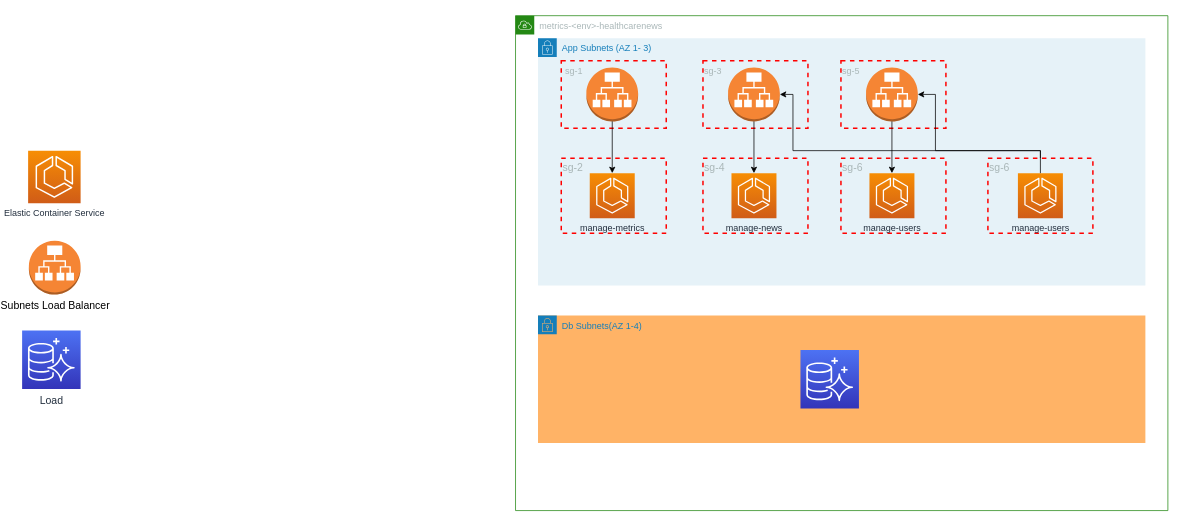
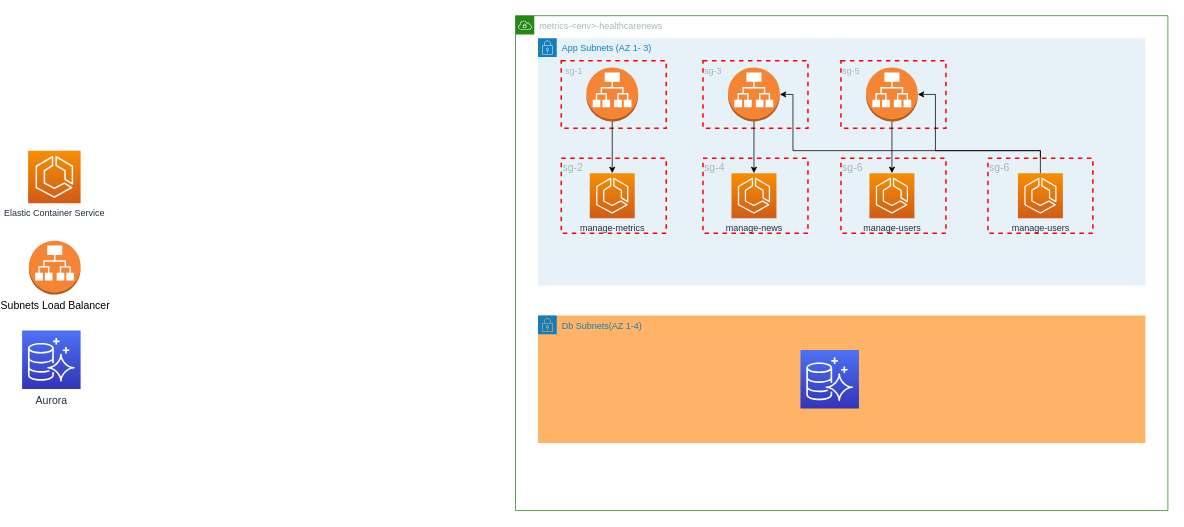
  <mxCell id="0" />
  <mxCell id="1" parent="0" />
  <mxCell id="2" value="metrics-&amp;lt;env&amp;gt;-healthcarenews" style="points=[[0,0],[0.25,0],[0.5,0],[0.75,0],[1,0],[1,0.25],[1,0.5],[1,0.75],[1,1],[0.75,1],[0.5,1],[0.25,1],[0,1],[0,0.75],[0,0.5],[0,0.25]];outlineConnect=0;gradientColor=none;html=1;whiteSpace=wrap;fontSize=12;fontStyle=0;container=1;pointerEvents=0;collapsible=0;recursiveResize=0;shape=mxgraph.aws4.group;grIcon=mxgraph.aws4.group_vpc;strokeColor=#248814;fillColor=none;verticalAlign=top;align=left;spacingLeft=30;fontColor=#AAB7B8;dashed=0;" parent="1" vertex="1"><mxGeometry x="678" y="20" width="870" height="660" as="geometry" /></mxCell>
  <mxCell id="3" value="App Subnets (AZ 1- 3)" style="points=[[0,0],[0.25,0],[0.5,0],[0.75,0],[1,0],[1,0.25],[1,0.5],[1,0.75],[1,1],[0.75,1],[0.5,1],[0.25,1],[0,1],[0,0.75],[0,0.5],[0,0.25]];outlineConnect=0;gradientColor=none;html=1;whiteSpace=wrap;fontSize=12;fontStyle=0;container=1;pointerEvents=0;collapsible=0;recursiveResize=0;shape=mxgraph.aws4.group;grIcon=mxgraph.aws4.group_security_group;grStroke=0;strokeColor=#147EBA;fillColor=#E6F2F8;verticalAlign=top;align=left;spacingLeft=30;fontColor=#147EBA;dashed=0;" parent="2" vertex="1"><mxGeometry x="30" y="30" width="810" height="330" as="geometry" /></mxCell>
  <mxCell id="4" value="&lt;font color=&quot;#aab7b8&quot;&gt;sg-2&lt;/font&gt;" style="fontStyle=0;verticalAlign=top;align=left;spacingTop=-2;fillColor=none;rounded=0;whiteSpace=wrap;html=1;strokeColor=#FF0000;strokeWidth=2;dashed=1;container=1;collapsible=0;expand=0;recursiveResize=0;fontSize=14;" vertex="1" parent="3"><mxGeometry x="31" y="160" width="140" height="100" as="geometry" /></mxCell>
  <mxCell id="5" value="manage-metrics&lt;br&gt;" style="sketch=0;points=[[0,0,0],[0.25,0,0],[0.5,0,0],[0.75,0,0],[1,0,0],[0,1,0],[0.25,1,0],[0.5,1,0],[0.75,1,0],[1,1,0],[0,0.25,0],[0,0.5,0],[0,0.75,0],[1,0.25,0],[1,0.5,0],[1,0.75,0]];outlineConnect=0;fontColor=#232F3E;gradientColor=#F78E04;gradientDirection=north;fillColor=#D05C17;strokeColor=#ffffff;dashed=0;verticalLabelPosition=bottom;verticalAlign=top;align=center;html=1;fontSize=12;fontStyle=0;aspect=fixed;shape=mxgraph.aws4.resourceIcon;resIcon=mxgraph.aws4.ecs;" parent="4" vertex="1"><mxGeometry x="38" y="20" width="60" height="60" as="geometry" /></mxCell>
  <mxCell id="6" value="&lt;font style=&quot;font-size: 12px;&quot; color=&quot;#aab7b8&quot;&gt;&amp;nbsp;sg-1&lt;/font&gt;" style="fontStyle=0;verticalAlign=top;align=left;spacingTop=-2;fillColor=none;rounded=0;whiteSpace=wrap;html=1;strokeColor=#FF0000;strokeWidth=2;dashed=1;container=1;collapsible=0;expand=0;recursiveResize=0;fontSize=14;" vertex="1" parent="3"><mxGeometry x="31" y="30" width="140" height="90" as="geometry" /></mxCell>
  <mxCell id="7" value="" style="outlineConnect=0;dashed=0;verticalLabelPosition=bottom;verticalAlign=top;align=center;html=1;shape=mxgraph.aws3.application_load_balancer;fillColor=#F58534;gradientColor=none;" parent="6" vertex="1"><mxGeometry x="33.5" y="9" width="69" height="72" as="geometry" /></mxCell>
  <mxCell id="8" style="edgeStyle=orthogonalEdgeStyle;rounded=0;orthogonalLoop=1;jettySize=auto;html=1;entryX=0.5;entryY=0;entryDx=0;entryDy=0;entryPerimeter=0;" parent="3" source="7" target="5" edge="1"><mxGeometry relative="1" as="geometry" /></mxCell>
  <mxCell id="9" value="&lt;font style=&quot;font-size: 12px;&quot; color=&quot;#aab7b8&quot;&gt;sg-3&lt;/font&gt;" style="fontStyle=0;verticalAlign=top;align=left;spacingTop=-2;fillColor=none;rounded=0;whiteSpace=wrap;html=1;strokeColor=#FF0000;strokeWidth=2;dashed=1;container=1;collapsible=0;expand=0;recursiveResize=0;fontSize=14;" vertex="1" parent="3"><mxGeometry x="220" y="30" width="140" height="90" as="geometry" /></mxCell>
  <mxCell id="10" value="" style="outlineConnect=0;dashed=0;verticalLabelPosition=bottom;verticalAlign=top;align=center;html=1;shape=mxgraph.aws3.application_load_balancer;fillColor=#F58534;gradientColor=none;" vertex="1" parent="9"><mxGeometry x="33.5" y="9" width="69" height="72" as="geometry" /></mxCell>
  <mxCell id="11" value="&lt;font style=&quot;font-size: 12px;&quot; color=&quot;#aab7b8&quot;&gt;sg-5&lt;br&gt;&lt;br&gt;&lt;/font&gt;" style="fontStyle=0;verticalAlign=top;align=left;spacingTop=-2;fillColor=none;rounded=0;whiteSpace=wrap;html=1;strokeColor=#FF0000;strokeWidth=2;dashed=1;container=1;collapsible=0;expand=0;recursiveResize=0;fontSize=14;" vertex="1" parent="3"><mxGeometry x="404" y="30" width="140" height="90" as="geometry" /></mxCell>
  <mxCell id="12" value="" style="outlineConnect=0;dashed=0;verticalLabelPosition=bottom;verticalAlign=top;align=center;html=1;shape=mxgraph.aws3.application_load_balancer;fillColor=#F58534;gradientColor=none;" vertex="1" parent="11"><mxGeometry x="33.5" y="9" width="69" height="72" as="geometry" /></mxCell>
  <mxCell id="13" value="&lt;font color=&quot;#aab7b8&quot;&gt;sg-4&lt;br&gt;&lt;br&gt;&lt;/font&gt;" style="fontStyle=0;verticalAlign=top;align=left;spacingTop=-2;fillColor=none;rounded=0;whiteSpace=wrap;html=1;strokeColor=#FF0000;strokeWidth=2;dashed=1;container=1;collapsible=0;expand=0;recursiveResize=0;fontSize=14;" vertex="1" parent="3"><mxGeometry x="220" y="160" width="140" height="100" as="geometry" /></mxCell>
  <mxCell id="14" value="manage-news" style="sketch=0;points=[[0,0,0],[0.25,0,0],[0.5,0,0],[0.75,0,0],[1,0,0],[0,1,0],[0.25,1,0],[0.5,1,0],[0.75,1,0],[1,1,0],[0,0.25,0],[0,0.5,0],[0,0.75,0],[1,0.25,0],[1,0.5,0],[1,0.75,0]];outlineConnect=0;fontColor=#232F3E;gradientColor=#F78E04;gradientDirection=north;fillColor=#D05C17;strokeColor=#ffffff;dashed=0;verticalLabelPosition=bottom;verticalAlign=top;align=center;html=1;fontSize=12;fontStyle=0;aspect=fixed;shape=mxgraph.aws4.resourceIcon;resIcon=mxgraph.aws4.ecs;" vertex="1" parent="13"><mxGeometry x="38" y="20" width="60" height="60" as="geometry" /></mxCell>
  <mxCell id="15" value="&lt;font color=&quot;#aab7b8&quot;&gt;sg-6&lt;br&gt;&lt;br&gt;&lt;/font&gt;" style="fontStyle=0;verticalAlign=top;align=left;spacingTop=-2;fillColor=none;rounded=0;whiteSpace=wrap;html=1;strokeColor=#FF0000;strokeWidth=2;dashed=1;container=1;collapsible=0;expand=0;recursiveResize=0;fontSize=14;" vertex="1" parent="3"><mxGeometry x="404" y="160" width="140" height="100" as="geometry" /></mxCell>
  <mxCell id="16" value="manage-users" style="sketch=0;points=[[0,0,0],[0.25,0,0],[0.5,0,0],[0.75,0,0],[1,0,0],[0,1,0],[0.25,1,0],[0.5,1,0],[0.75,1,0],[1,1,0],[0,0.25,0],[0,0.5,0],[0,0.75,0],[1,0.25,0],[1,0.5,0],[1,0.75,0]];outlineConnect=0;fontColor=#232F3E;gradientColor=#F78E04;gradientDirection=north;fillColor=#D05C17;strokeColor=#ffffff;dashed=0;verticalLabelPosition=bottom;verticalAlign=top;align=center;html=1;fontSize=12;fontStyle=0;aspect=fixed;shape=mxgraph.aws4.resourceIcon;resIcon=mxgraph.aws4.ecs;" vertex="1" parent="15"><mxGeometry x="38" y="20" width="60" height="60" as="geometry" /></mxCell>
  <mxCell id="17" style="edgeStyle=orthogonalEdgeStyle;rounded=0;orthogonalLoop=1;jettySize=auto;html=1;fontSize=12;fontColor=#AAB7B8;" edge="1" parent="3" source="10" target="14"><mxGeometry relative="1" as="geometry" /></mxCell>
  <mxCell id="18" style="edgeStyle=orthogonalEdgeStyle;rounded=0;orthogonalLoop=1;jettySize=auto;html=1;entryX=0.5;entryY=0;entryDx=0;entryDy=0;entryPerimeter=0;fontSize=12;fontColor=#AAB7B8;" edge="1" parent="3" source="12" target="16"><mxGeometry relative="1" as="geometry" /></mxCell>
  <mxCell id="19" style="edgeStyle=orthogonalEdgeStyle;rounded=0;orthogonalLoop=1;jettySize=auto;html=1;entryX=1;entryY=0.5;entryDx=0;entryDy=0;entryPerimeter=0;fontSize=12;fontColor=#AAB7B8;" edge="1" parent="3" source="20" target="10"><mxGeometry relative="1" as="geometry"><Array as="points"><mxPoint x="670" y="150" /><mxPoint x="340" y="150" /><mxPoint x="340" y="75" /></Array></mxGeometry></mxCell>
  <mxCell id="20" value="&lt;font color=&quot;#aab7b8&quot;&gt;sg-6&lt;br&gt;&lt;br&gt;&lt;/font&gt;" style="fontStyle=0;verticalAlign=top;align=left;spacingTop=-2;fillColor=none;rounded=0;whiteSpace=wrap;html=1;strokeColor=#FF0000;strokeWidth=2;dashed=1;container=1;collapsible=0;expand=0;recursiveResize=0;fontSize=14;" vertex="1" parent="3"><mxGeometry x="600" y="160" width="140" height="100" as="geometry" /></mxCell>
  <mxCell id="21" value="manage-users" style="sketch=0;points=[[0,0,0],[0.25,0,0],[0.5,0,0],[0.75,0,0],[1,0,0],[0,1,0],[0.25,1,0],[0.5,1,0],[0.75,1,0],[1,1,0],[0,0.25,0],[0,0.5,0],[0,0.75,0],[1,0.25,0],[1,0.5,0],[1,0.75,0]];outlineConnect=0;fontColor=#232F3E;gradientColor=#F78E04;gradientDirection=north;fillColor=#D05C17;strokeColor=#ffffff;dashed=0;verticalLabelPosition=bottom;verticalAlign=top;align=center;html=1;fontSize=12;fontStyle=0;aspect=fixed;shape=mxgraph.aws4.resourceIcon;resIcon=mxgraph.aws4.ecs;" vertex="1" parent="20"><mxGeometry x="40" y="20" width="60" height="60" as="geometry" /></mxCell>
  <mxCell id="22" style="edgeStyle=orthogonalEdgeStyle;rounded=0;orthogonalLoop=1;jettySize=auto;html=1;entryX=1;entryY=0.5;entryDx=0;entryDy=0;entryPerimeter=0;fontSize=12;fontColor=#AAB7B8;exitX=0.5;exitY=0;exitDx=0;exitDy=0;exitPerimeter=0;" edge="1" parent="3" source="21" target="12"><mxGeometry relative="1" as="geometry"><Array as="points"><mxPoint x="670" y="150" /><mxPoint x="530" y="150" /><mxPoint x="530" y="75" /></Array></mxGeometry></mxCell>
  <mxCell id="23" value="Db Subnets(AZ 1-4)" style="points=[[0,0],[0.25,0],[0.5,0],[0.75,0],[1,0],[1,0.25],[1,0.5],[1,0.75],[1,1],[0.75,1],[0.5,1],[0.25,1],[0,1],[0,0.75],[0,0.5],[0,0.25]];outlineConnect=0;gradientColor=none;html=1;whiteSpace=wrap;fontSize=12;fontStyle=0;container=1;pointerEvents=0;collapsible=0;recursiveResize=0;shape=mxgraph.aws4.group;grIcon=mxgraph.aws4.group_security_group;grStroke=0;strokeColor=#147EBA;fillColor=#FFB366;verticalAlign=top;align=left;spacingLeft=30;fontColor=#147EBA;dashed=0;" parent="2" vertex="1"><mxGeometry x="30" y="400" width="810" height="170" as="geometry" /></mxCell>
  <mxCell id="24" value="" style="sketch=0;points=[[0,0,0],[0.25,0,0],[0.5,0,0],[0.75,0,0],[1,0,0],[0,1,0],[0.25,1,0],[0.5,1,0],[0.75,1,0],[1,1,0],[0,0.25,0],[0,0.5,0],[0,0.75,0],[1,0.25,0],[1,0.5,0],[1,0.75,0]];outlineConnect=0;fontColor=#232F3E;gradientColor=#4D72F3;gradientDirection=north;fillColor=#3334B9;strokeColor=#ffffff;dashed=0;verticalLabelPosition=bottom;verticalAlign=top;align=center;html=1;fontSize=12;fontStyle=0;aspect=fixed;shape=mxgraph.aws4.resourceIcon;resIcon=mxgraph.aws4.aurora;" parent="23" vertex="1"><mxGeometry x="350" y="46" width="78" height="78" as="geometry" /></mxCell>
  <mxCell id="25" value="Elastic Container Service" style="sketch=0;points=[[0,0,0],[0.25,0,0],[0.5,0,0],[0.75,0,0],[1,0,0],[0,1,0],[0.25,1,0],[0.5,1,0],[0.75,1,0],[1,1,0],[0,0.25,0],[0,0.5,0],[0,0.75,0],[1,0.25,0],[1,0.5,0],[1,0.75,0]];outlineConnect=0;fontColor=#232F3E;gradientColor=#F78E04;gradientDirection=north;fillColor=#D05C17;strokeColor=#ffffff;dashed=0;verticalLabelPosition=bottom;verticalAlign=top;align=center;html=1;fontSize=12;fontStyle=0;aspect=fixed;shape=mxgraph.aws4.resourceIcon;resIcon=mxgraph.aws4.ecs;" parent="1" vertex="1"><mxGeometry x="28" y="200" width="70" height="70" as="geometry" /></mxCell>
  <mxCell id="26" value="Subnets Load Balancer" style="outlineConnect=0;dashed=0;verticalLabelPosition=bottom;verticalAlign=top;align=center;html=1;shape=mxgraph.aws3.application_load_balancer;fillColor=#F58534;gradientColor=none;fontSize=14;" parent="1" vertex="1"><mxGeometry x="29" y="320" width="69" height="72" as="geometry" /></mxCell>
- <mxCell id="27" value="&lt;font style=&quot;font-size: 14px;&quot;&gt;Load&lt;/font&gt;" style="sketch=0;points=[[0,0,0],[0.25,0,0],[0.5,0,0],[0.75,0,0],[1,0,0],[0,1,0],[0.25,1,0],[0.5,1,0],[0.75,1,0],[1,1,0],[0,0.25,0],[0,0.5,0],[0,0.75,0],[1,0.25,0],[1,0.5,0],[1,0.75,0]];outlineConnect=0;fontColor=#232F3E;gradientColor=#4D72F3;gradientDirection=north;fillColor=#3334B9;strokeColor=#ffffff;dashed=0;verticalLabelPosition=bottom;verticalAlign=top;align=center;html=1;fontSize=12;fontStyle=0;aspect=fixed;shape=mxgraph.aws4.resourceIcon;resIcon=mxgraph.aws4.aurora;" vertex="1" parent="1"><mxGeometry x="20" y="440" width="78" height="78" as="geometry" /></mxCell>
+ <mxCell id="27" value="&lt;font style=&quot;font-size: 14px;&quot;&gt;Aurora&lt;/font&gt;" style="sketch=0;points=[[0,0,0],[0.25,0,0],[0.5,0,0],[0.75,0,0],[1,0,0],[0,1,0],[0.25,1,0],[0.5,1,0],[0.75,1,0],[1,1,0],[0,0.25,0],[0,0.5,0],[0,0.75,0],[1,0.25,0],[1,0.5,0],[1,0.75,0]];outlineConnect=0;fontColor=#232F3E;gradientColor=#4D72F3;gradientDirection=north;fillColor=#3334B9;strokeColor=#ffffff;dashed=0;verticalLabelPosition=bottom;verticalAlign=top;align=center;html=1;fontSize=12;fontStyle=0;aspect=fixed;shape=mxgraph.aws4.resourceIcon;resIcon=mxgraph.aws4.aurora;" vertex="1" parent="1"><mxGeometry x="20" y="440" width="78" height="78" as="geometry" /></mxCell>
